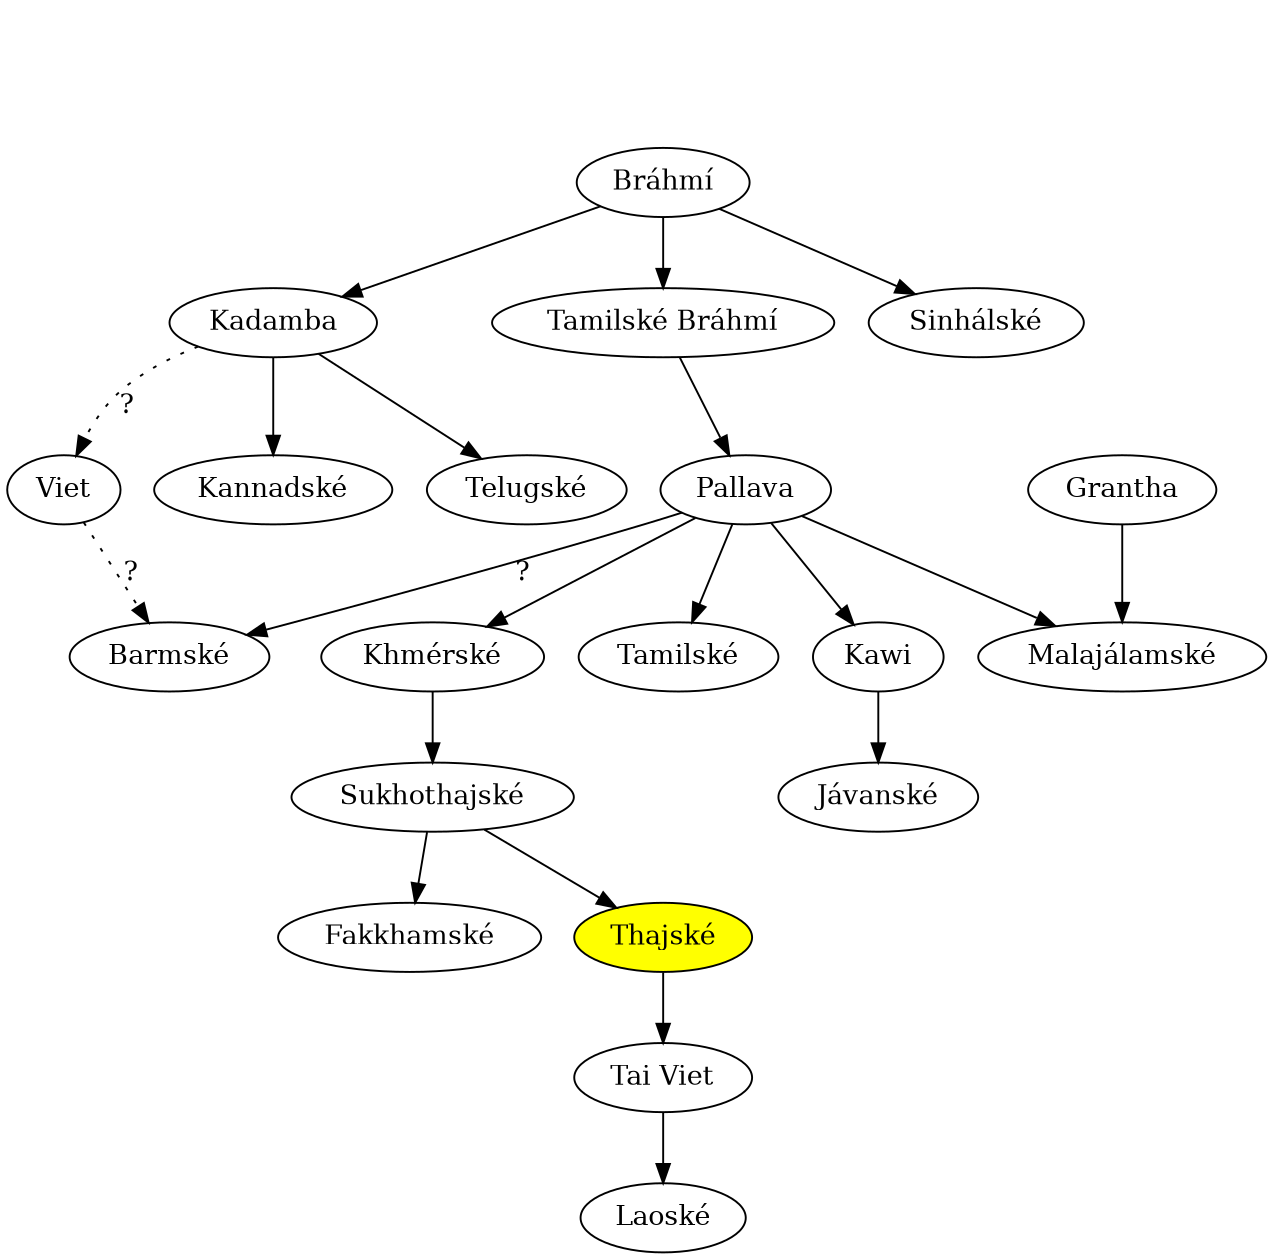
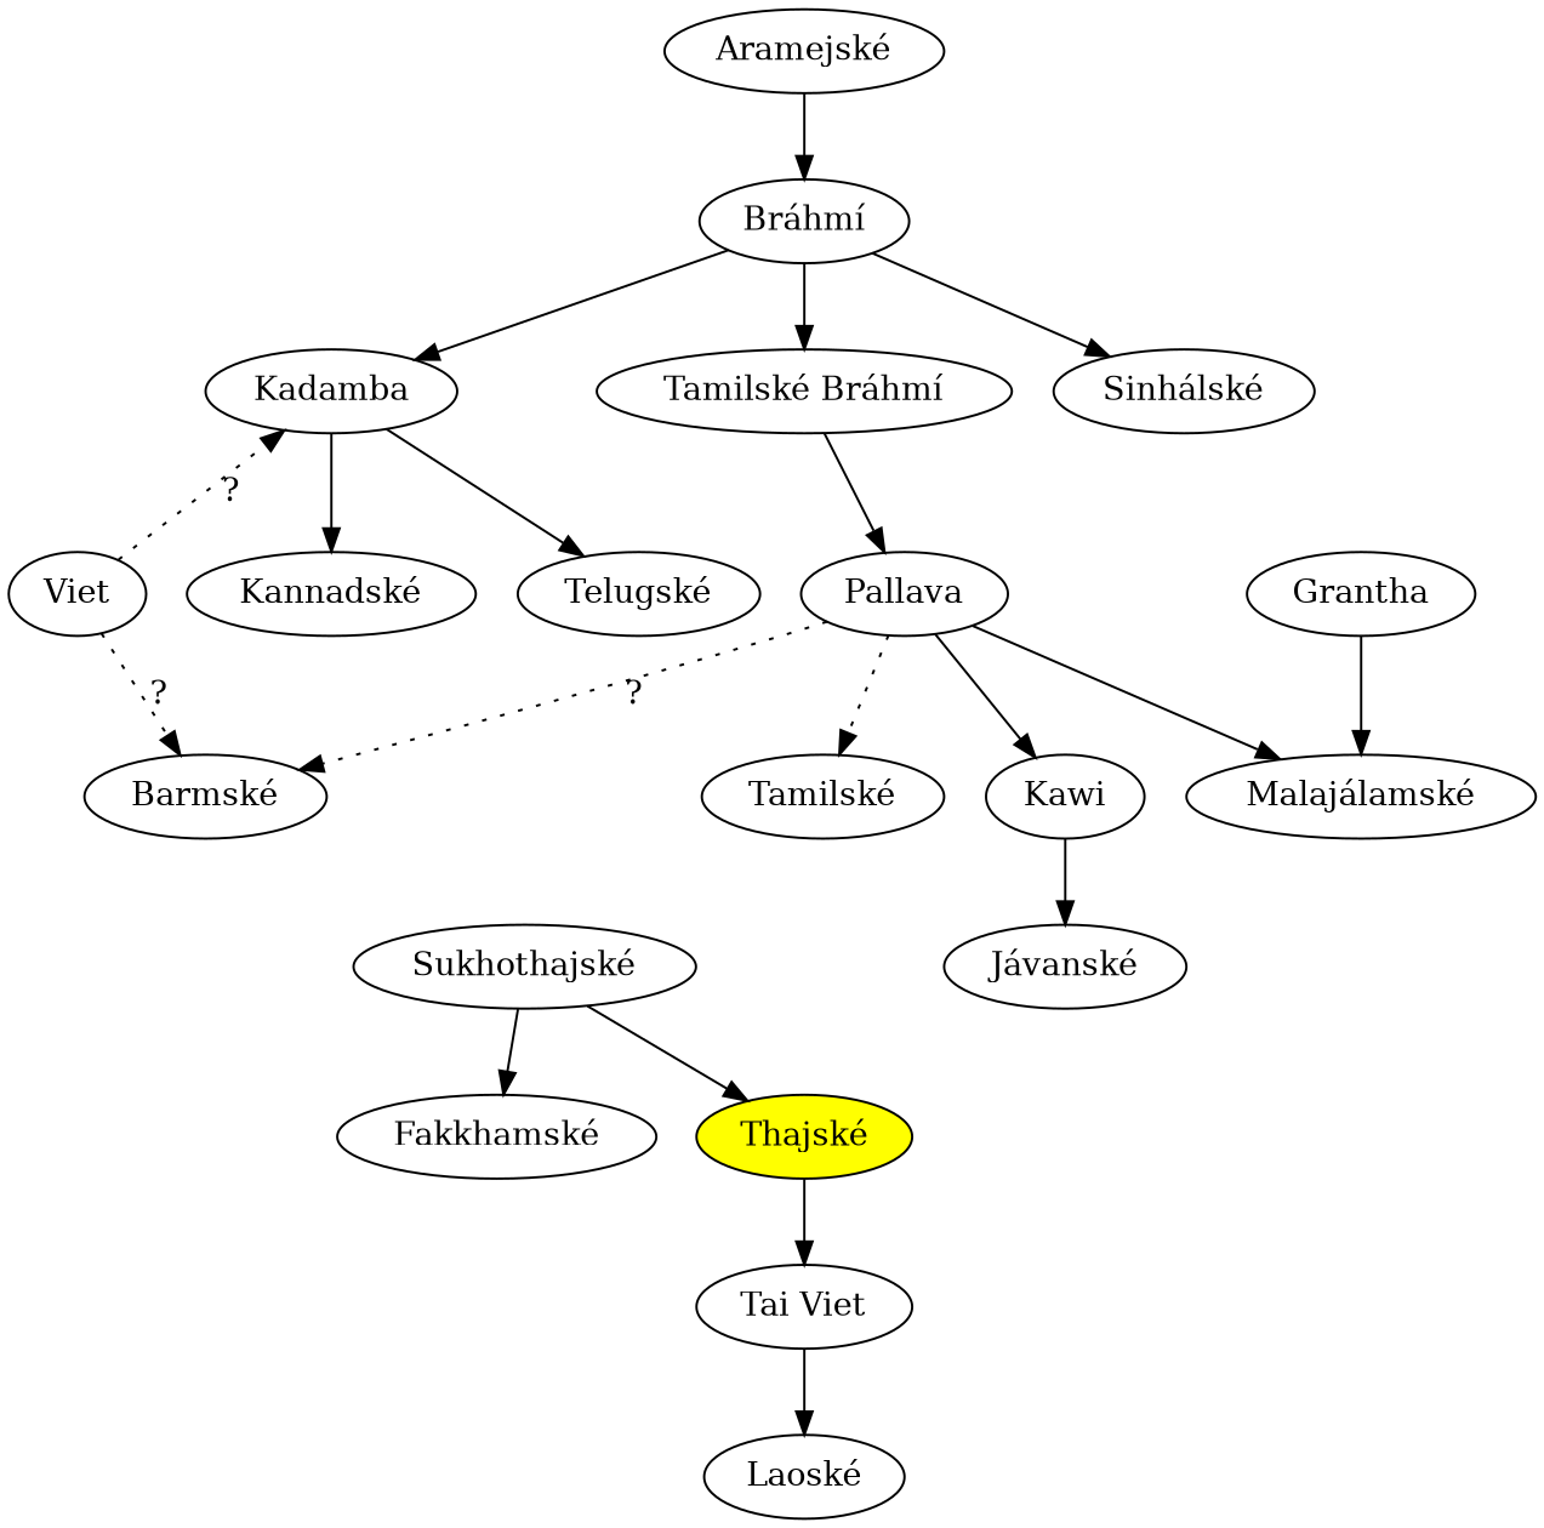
  digraph {
+   n1 [label="Aramejské"]
    n2 [label="Bráhmí"]
    n3 [label="Tamilské Bráhmí"]
    n4 [label=Kadamba]
    n5 [label="Sinhálské"]
    n6 [label=Pallava]
    n7 [label="Kannadské"]
    n8 [label=Viet]
    n9 [label="Telugské"]
-   n10 [label="Khmérské"]
    n11 [label=Kawi]
    n12 [label="Barmské"]
    n13 [label="Tamilské"]
    n14 [label="Malajálamské"]
    n15 [label="Sukhothajské"]
    n16 [label="Jávanské"]
    n17 [label=Grantha]
    n18 [label="Fakkhamské"]
    n19 [fillcolor=yellow label="Thajské" style=filled]
    n20 [label="Tai Viet"]
    n21 [label="Laoské"]
+   n1 -> n2
    n2 -> n3
    n2 -> n4
    n2 -> n5
    n3 -> n6
    n4 -> n7
-   n4 -> n8 [label="?" style=dotted]
+   n8 -> n4 [label="?" style=dotted]
    n4 -> n9
-   n6 -> n10
    n6 -> n11
-   n6 -> n12 [label="?" style=solid]
-   n6 -> n13
+   n6 -> n12 [label="?" style=dotted]
+   n6 -> n13 [style=dotted]
    n6 -> n14
    n8 -> n12 [label="?" style=dotted]
-   n10 -> n15
    n11 -> n16
    n15 -> n18
    n15 -> n19
    n17 -> n14
    n19 -> n20
    n20 -> n21
  }
